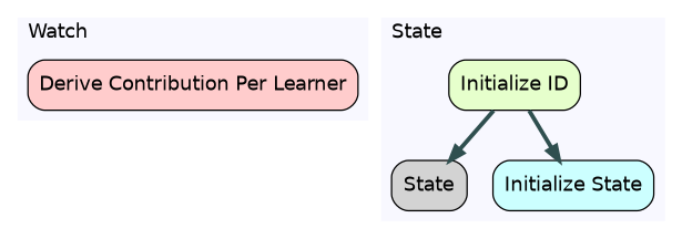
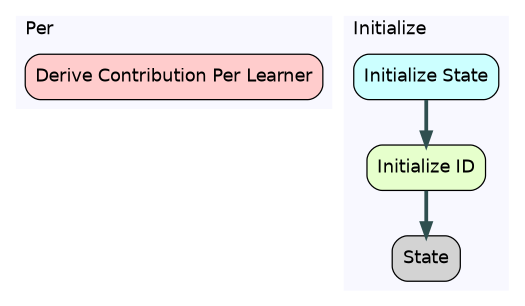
  digraph {
    compound=true
    node [color=black fontname=Helvetica shape=box style="rounded,filled"]
    edge [color=darkslategray penwidth=3.0]
    n1 [fillcolor="0.0, 0.2, 1.0" label="Derive Contribution Per Learner"]
    n2 [fillcolor=lightgray label=State style="filled,rounded" color=""]
    n3 [fillcolor="0.5, 0.2, 1.0" label="Initialize State"]
    n4 [fillcolor="0.25, 0.2, 1.0" label="Initialize ID"]
    subgraph cluster_1 {
      color=white
      fillcolor=ghostwhite
      fontname=Helvetica
-     label=Watch
+     label=Per
      labeljust=l
      style=filled
      n1
    }
    subgraph cluster_2 {
      color=white
      fillcolor=ghostwhite
      fontname=Helvetica
      label=Rules
      labeljust=l
      style=filled
    }
    subgraph cluster_3 {
      color=white
      fillcolor=ghostwhite
      fontname=Helvetica
-     label=State
+     label=Initialize
      labeljust=l
      style=filled
      n2
      n3
      n4
    }
-   n4 -> n3
+   n3 -> n4
    n4 -> n2
  }
